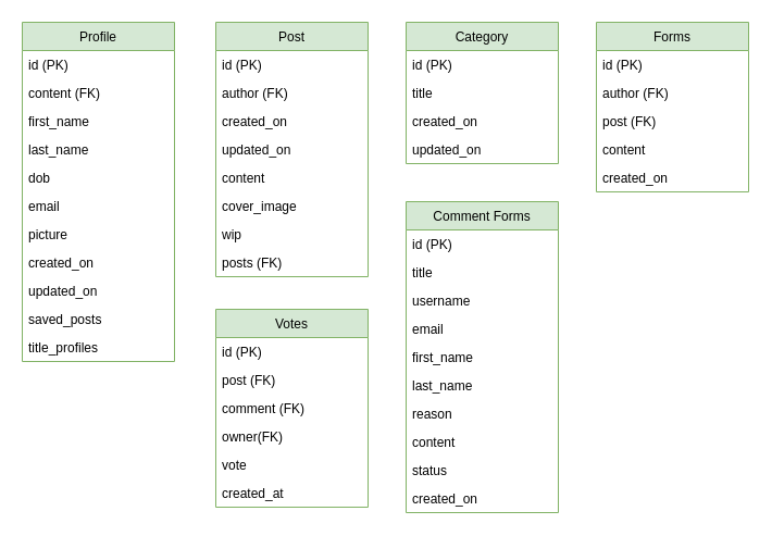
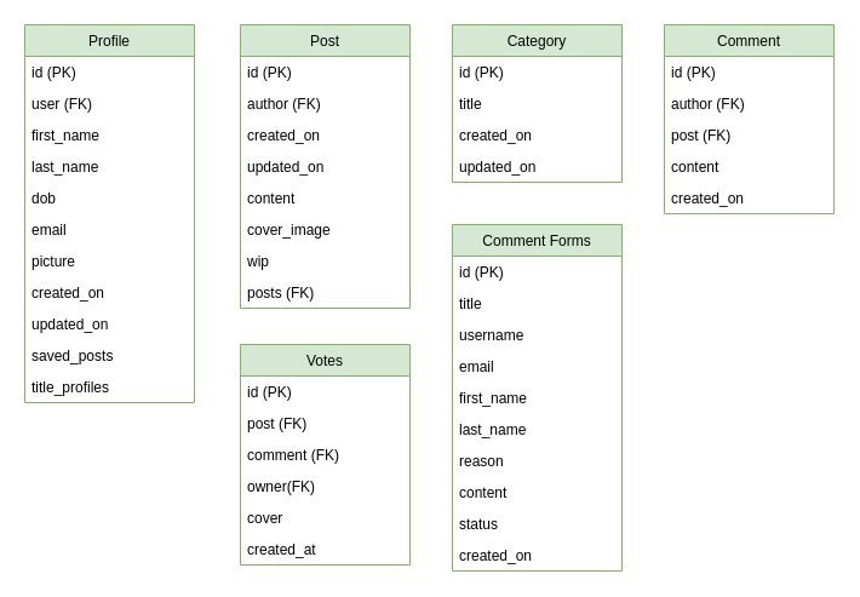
  <mxCell id="0" />
  <mxCell id="1" parent="0" />
  <mxCell id="2" value="Profile" style="swimlane;fontStyle=0;childLayout=stackLayout;horizontal=1;startSize=26;horizontalStack=0;resizeParent=1;resizeParentMax=0;resizeLast=0;collapsible=1;marginBottom=0;labelBackgroundColor=none;fillColor=#d5e8d4;strokeColor=#82b366;" parent="1" vertex="1"><mxGeometry x="20" y="20" width="140" height="312" as="geometry" /></mxCell>
  <mxCell id="3" value="id (PK)" style="text;strokeColor=none;fillColor=none;align=left;verticalAlign=top;spacingLeft=4;spacingRight=4;overflow=hidden;rotatable=0;points=[[0,0.5],[1,0.5]];portConstraint=eastwest;labelBackgroundColor=none;" parent="2" vertex="1"><mxGeometry y="26" width="140" height="26" as="geometry" /></mxCell>
- <mxCell id="4" value="content (FK)" style="text;strokeColor=none;fillColor=none;align=left;verticalAlign=top;spacingLeft=4;spacingRight=4;overflow=hidden;rotatable=0;points=[[0,0.5],[1,0.5]];portConstraint=eastwest;labelBackgroundColor=none;" parent="2" vertex="1"><mxGeometry y="52" width="140" height="26" as="geometry" /></mxCell>
+ <mxCell id="4" value="user (FK)" style="text;strokeColor=none;fillColor=none;align=left;verticalAlign=top;spacingLeft=4;spacingRight=4;overflow=hidden;rotatable=0;points=[[0,0.5],[1,0.5]];portConstraint=eastwest;labelBackgroundColor=none;" parent="2" vertex="1"><mxGeometry y="52" width="140" height="26" as="geometry" /></mxCell>
  <mxCell id="5" value="first_name" style="text;strokeColor=none;fillColor=none;align=left;verticalAlign=top;spacingLeft=4;spacingRight=4;overflow=hidden;rotatable=0;points=[[0,0.5],[1,0.5]];portConstraint=eastwest;labelBackgroundColor=none;" parent="2" vertex="1"><mxGeometry y="78" width="140" height="26" as="geometry" /></mxCell>
  <mxCell id="6" value="last_name" style="text;strokeColor=none;fillColor=none;align=left;verticalAlign=top;spacingLeft=4;spacingRight=4;overflow=hidden;rotatable=0;points=[[0,0.5],[1,0.5]];portConstraint=eastwest;labelBackgroundColor=none;" parent="2" vertex="1"><mxGeometry y="104" width="140" height="26" as="geometry" /></mxCell>
  <mxCell id="7" value="dob" style="text;strokeColor=none;fillColor=none;align=left;verticalAlign=top;spacingLeft=4;spacingRight=4;overflow=hidden;rotatable=0;points=[[0,0.5],[1,0.5]];portConstraint=eastwest;labelBackgroundColor=none;" parent="2" vertex="1"><mxGeometry y="130" width="140" height="26" as="geometry" /></mxCell>
  <mxCell id="8" value="email" style="text;strokeColor=none;fillColor=none;align=left;verticalAlign=top;spacingLeft=4;spacingRight=4;overflow=hidden;rotatable=0;points=[[0,0.5],[1,0.5]];portConstraint=eastwest;labelBackgroundColor=none;" parent="2" vertex="1"><mxGeometry y="156" width="140" height="26" as="geometry" /></mxCell>
  <mxCell id="9" value="picture" style="text;strokeColor=none;fillColor=none;align=left;verticalAlign=top;spacingLeft=4;spacingRight=4;overflow=hidden;rotatable=0;points=[[0,0.5],[1,0.5]];portConstraint=eastwest;labelBackgroundColor=none;" parent="2" vertex="1"><mxGeometry y="182" width="140" height="26" as="geometry" /></mxCell>
  <mxCell id="10" value="created_on" style="text;strokeColor=none;fillColor=none;align=left;verticalAlign=top;spacingLeft=4;spacingRight=4;overflow=hidden;rotatable=0;points=[[0,0.5],[1,0.5]];portConstraint=eastwest;labelBackgroundColor=none;" parent="2" vertex="1"><mxGeometry y="208" width="140" height="26" as="geometry" /></mxCell>
  <mxCell id="11" value="updated_on" style="text;strokeColor=none;fillColor=none;align=left;verticalAlign=top;spacingLeft=4;spacingRight=4;overflow=hidden;rotatable=0;points=[[0,0.5],[1,0.5]];portConstraint=eastwest;labelBackgroundColor=none;" parent="2" vertex="1"><mxGeometry y="234" width="140" height="26" as="geometry" /></mxCell>
  <mxCell id="12" value="saved_posts" style="text;strokeColor=none;fillColor=none;align=left;verticalAlign=top;spacingLeft=4;spacingRight=4;overflow=hidden;rotatable=0;points=[[0,0.5],[1,0.5]];portConstraint=eastwest;labelBackgroundColor=none;" parent="2" vertex="1"><mxGeometry y="260" width="140" height="26" as="geometry" /></mxCell>
  <mxCell id="13" value="title_profiles" style="text;strokeColor=none;fillColor=none;align=left;verticalAlign=top;spacingLeft=4;spacingRight=4;overflow=hidden;rotatable=0;points=[[0,0.5],[1,0.5]];portConstraint=eastwest;labelBackgroundColor=none;" parent="2" vertex="1"><mxGeometry y="286" width="140" height="26" as="geometry" /></mxCell>
  <mxCell id="14" value="Post" style="swimlane;fontStyle=0;childLayout=stackLayout;horizontal=1;startSize=26;horizontalStack=0;resizeParent=1;resizeParentMax=0;resizeLast=0;collapsible=1;marginBottom=0;labelBackgroundColor=none;fillColor=#d5e8d4;strokeColor=#82b366;" parent="1" vertex="1"><mxGeometry x="198" y="20" width="140" height="234" as="geometry" /></mxCell>
  <mxCell id="15" value="id (PK)" style="text;strokeColor=none;fillColor=none;align=left;verticalAlign=top;spacingLeft=4;spacingRight=4;overflow=hidden;rotatable=0;points=[[0,0.5],[1,0.5]];portConstraint=eastwest;labelBackgroundColor=none;" parent="14" vertex="1"><mxGeometry y="26" width="140" height="26" as="geometry" /></mxCell>
  <mxCell id="16" value="author (FK)" style="text;strokeColor=none;fillColor=none;align=left;verticalAlign=top;spacingLeft=4;spacingRight=4;overflow=hidden;rotatable=0;points=[[0,0.5],[1,0.5]];portConstraint=eastwest;labelBackgroundColor=none;" parent="14" vertex="1"><mxGeometry y="52" width="140" height="26" as="geometry" /></mxCell>
  <mxCell id="17" value="created_on" style="text;strokeColor=none;fillColor=none;align=left;verticalAlign=top;spacingLeft=4;spacingRight=4;overflow=hidden;rotatable=0;points=[[0,0.5],[1,0.5]];portConstraint=eastwest;labelBackgroundColor=none;" parent="14" vertex="1"><mxGeometry y="78" width="140" height="26" as="geometry" /></mxCell>
  <mxCell id="18" value="updated_on" style="text;strokeColor=none;fillColor=none;align=left;verticalAlign=top;spacingLeft=4;spacingRight=4;overflow=hidden;rotatable=0;points=[[0,0.5],[1,0.5]];portConstraint=eastwest;labelBackgroundColor=none;" parent="14" vertex="1"><mxGeometry y="104" width="140" height="26" as="geometry" /></mxCell>
  <mxCell id="19" value="content" style="text;strokeColor=none;fillColor=none;align=left;verticalAlign=top;spacingLeft=4;spacingRight=4;overflow=hidden;rotatable=0;points=[[0,0.5],[1,0.5]];portConstraint=eastwest;labelBackgroundColor=none;" parent="14" vertex="1"><mxGeometry y="130" width="140" height="26" as="geometry" /></mxCell>
  <mxCell id="20" value="cover_image" style="text;strokeColor=none;fillColor=none;align=left;verticalAlign=top;spacingLeft=4;spacingRight=4;overflow=hidden;rotatable=0;points=[[0,0.5],[1,0.5]];portConstraint=eastwest;labelBackgroundColor=none;" parent="14" vertex="1"><mxGeometry y="156" width="140" height="26" as="geometry" /></mxCell>
  <mxCell id="21" value="wip" style="text;strokeColor=none;fillColor=none;align=left;verticalAlign=top;spacingLeft=4;spacingRight=4;overflow=hidden;rotatable=0;points=[[0,0.5],[1,0.5]];portConstraint=eastwest;labelBackgroundColor=none;" parent="14" vertex="1"><mxGeometry y="182" width="140" height="26" as="geometry" /></mxCell>
  <mxCell id="22" value="posts (FK)" style="text;strokeColor=none;fillColor=none;align=left;verticalAlign=top;spacingLeft=4;spacingRight=4;overflow=hidden;rotatable=0;points=[[0,0.5],[1,0.5]];portConstraint=eastwest;labelBackgroundColor=none;" parent="14" vertex="1"><mxGeometry y="208" width="140" height="26" as="geometry" /></mxCell>
- <mxCell id="23" value="Forms" style="swimlane;fontStyle=0;childLayout=stackLayout;horizontal=1;startSize=26;horizontalStack=0;resizeParent=1;resizeParentMax=0;resizeLast=0;collapsible=1;marginBottom=0;labelBackgroundColor=none;fillColor=#d5e8d4;strokeColor=#82b366;" parent="1" vertex="1"><mxGeometry x="548" y="20" width="140" height="156" as="geometry" /></mxCell>
+ <mxCell id="23" value="Comment" style="swimlane;fontStyle=0;childLayout=stackLayout;horizontal=1;startSize=26;horizontalStack=0;resizeParent=1;resizeParentMax=0;resizeLast=0;collapsible=1;marginBottom=0;labelBackgroundColor=none;fillColor=#d5e8d4;strokeColor=#82b366;" parent="1" vertex="1"><mxGeometry x="548" y="20" width="140" height="156" as="geometry" /></mxCell>
  <mxCell id="24" value="id (PK)" style="text;strokeColor=none;fillColor=none;align=left;verticalAlign=top;spacingLeft=4;spacingRight=4;overflow=hidden;rotatable=0;points=[[0,0.5],[1,0.5]];portConstraint=eastwest;labelBackgroundColor=none;" parent="23" vertex="1"><mxGeometry y="26" width="140" height="26" as="geometry" /></mxCell>
  <mxCell id="25" value="author (FK)" style="text;strokeColor=none;fillColor=none;align=left;verticalAlign=top;spacingLeft=4;spacingRight=4;overflow=hidden;rotatable=0;points=[[0,0.5],[1,0.5]];portConstraint=eastwest;labelBackgroundColor=none;" parent="23" vertex="1"><mxGeometry y="52" width="140" height="26" as="geometry" /></mxCell>
  <mxCell id="26" value="post (FK)" style="text;strokeColor=none;fillColor=none;align=left;verticalAlign=top;spacingLeft=4;spacingRight=4;overflow=hidden;rotatable=0;points=[[0,0.5],[1,0.5]];portConstraint=eastwest;labelBackgroundColor=none;" parent="23" vertex="1"><mxGeometry y="78" width="140" height="26" as="geometry" /></mxCell>
  <mxCell id="27" value="content" style="text;strokeColor=none;fillColor=none;align=left;verticalAlign=top;spacingLeft=4;spacingRight=4;overflow=hidden;rotatable=0;points=[[0,0.5],[1,0.5]];portConstraint=eastwest;labelBackgroundColor=none;" parent="23" vertex="1"><mxGeometry y="104" width="140" height="26" as="geometry" /></mxCell>
  <mxCell id="28" value="created_on" style="text;strokeColor=none;fillColor=none;align=left;verticalAlign=top;spacingLeft=4;spacingRight=4;overflow=hidden;rotatable=0;points=[[0,0.5],[1,0.5]];portConstraint=eastwest;labelBackgroundColor=none;" parent="23" vertex="1"><mxGeometry y="130" width="140" height="26" as="geometry" /></mxCell>
  <mxCell id="29" value="Category" style="swimlane;fontStyle=0;childLayout=stackLayout;horizontal=1;startSize=26;horizontalStack=0;resizeParent=1;resizeParentMax=0;resizeLast=0;collapsible=1;marginBottom=0;labelBackgroundColor=none;fillColor=#d5e8d4;strokeColor=#82b366;" parent="1" vertex="1"><mxGeometry x="373" y="20" width="140" height="130" as="geometry" /></mxCell>
  <mxCell id="30" value="id (PK)" style="text;strokeColor=none;fillColor=none;align=left;verticalAlign=top;spacingLeft=4;spacingRight=4;overflow=hidden;rotatable=0;points=[[0,0.5],[1,0.5]];portConstraint=eastwest;labelBackgroundColor=none;" parent="29" vertex="1"><mxGeometry y="26" width="140" height="26" as="geometry" /></mxCell>
  <mxCell id="31" value="title" style="text;strokeColor=none;fillColor=none;align=left;verticalAlign=top;spacingLeft=4;spacingRight=4;overflow=hidden;rotatable=0;points=[[0,0.5],[1,0.5]];portConstraint=eastwest;labelBackgroundColor=none;" parent="29" vertex="1"><mxGeometry y="52" width="140" height="26" as="geometry" /></mxCell>
  <mxCell id="32" value="created_on" style="text;strokeColor=none;fillColor=none;align=left;verticalAlign=top;spacingLeft=4;spacingRight=4;overflow=hidden;rotatable=0;points=[[0,0.5],[1,0.5]];portConstraint=eastwest;labelBackgroundColor=none;" parent="29" vertex="1"><mxGeometry y="78" width="140" height="26" as="geometry" /></mxCell>
  <mxCell id="33" value="updated_on" style="text;strokeColor=none;fillColor=none;align=left;verticalAlign=top;spacingLeft=4;spacingRight=4;overflow=hidden;rotatable=0;points=[[0,0.5],[1,0.5]];portConstraint=eastwest;labelBackgroundColor=none;" parent="29" vertex="1"><mxGeometry y="104" width="140" height="26" as="geometry" /></mxCell>
  <mxCell id="34" value="Comment Forms" style="swimlane;fontStyle=0;childLayout=stackLayout;horizontal=1;startSize=26;horizontalStack=0;resizeParent=1;resizeParentMax=0;resizeLast=0;collapsible=1;marginBottom=0;labelBackgroundColor=none;fillColor=#d5e8d4;strokeColor=#82b366;" parent="1" vertex="1"><mxGeometry x="373" y="185" width="140" height="286" as="geometry" /></mxCell>
  <mxCell id="35" value="id (PK)" style="text;strokeColor=none;fillColor=none;align=left;verticalAlign=top;spacingLeft=4;spacingRight=4;overflow=hidden;rotatable=0;points=[[0,0.5],[1,0.5]];portConstraint=eastwest;labelBackgroundColor=none;" parent="34" vertex="1"><mxGeometry y="26" width="140" height="26" as="geometry" /></mxCell>
  <mxCell id="36" value="title" style="text;strokeColor=none;fillColor=none;align=left;verticalAlign=top;spacingLeft=4;spacingRight=4;overflow=hidden;rotatable=0;points=[[0,0.5],[1,0.5]];portConstraint=eastwest;labelBackgroundColor=none;" parent="34" vertex="1"><mxGeometry y="52" width="140" height="26" as="geometry" /></mxCell>
  <mxCell id="37" value="username" style="text;strokeColor=none;fillColor=none;align=left;verticalAlign=top;spacingLeft=4;spacingRight=4;overflow=hidden;rotatable=0;points=[[0,0.5],[1,0.5]];portConstraint=eastwest;labelBackgroundColor=none;" parent="34" vertex="1"><mxGeometry y="78" width="140" height="26" as="geometry" /></mxCell>
  <mxCell id="38" value="email" style="text;strokeColor=none;fillColor=none;align=left;verticalAlign=top;spacingLeft=4;spacingRight=4;overflow=hidden;rotatable=0;points=[[0,0.5],[1,0.5]];portConstraint=eastwest;labelBackgroundColor=none;" parent="34" vertex="1"><mxGeometry y="104" width="140" height="26" as="geometry" /></mxCell>
  <mxCell id="39" value="first_name" style="text;strokeColor=none;fillColor=none;align=left;verticalAlign=top;spacingLeft=4;spacingRight=4;overflow=hidden;rotatable=0;points=[[0,0.5],[1,0.5]];portConstraint=eastwest;labelBackgroundColor=none;" parent="34" vertex="1"><mxGeometry y="130" width="140" height="26" as="geometry" /></mxCell>
  <mxCell id="40" value="last_name" style="text;strokeColor=none;fillColor=none;align=left;verticalAlign=top;spacingLeft=4;spacingRight=4;overflow=hidden;rotatable=0;points=[[0,0.5],[1,0.5]];portConstraint=eastwest;labelBackgroundColor=none;" parent="34" vertex="1"><mxGeometry y="156" width="140" height="26" as="geometry" /></mxCell>
  <mxCell id="41" value="reason" style="text;strokeColor=none;fillColor=none;align=left;verticalAlign=top;spacingLeft=4;spacingRight=4;overflow=hidden;rotatable=0;points=[[0,0.5],[1,0.5]];portConstraint=eastwest;labelBackgroundColor=none;" parent="34" vertex="1"><mxGeometry y="182" width="140" height="26" as="geometry" /></mxCell>
  <mxCell id="42" value="content" style="text;strokeColor=none;fillColor=none;align=left;verticalAlign=top;spacingLeft=4;spacingRight=4;overflow=hidden;rotatable=0;points=[[0,0.5],[1,0.5]];portConstraint=eastwest;labelBackgroundColor=none;" parent="34" vertex="1"><mxGeometry y="208" width="140" height="26" as="geometry" /></mxCell>
  <mxCell id="43" value="status" style="text;strokeColor=none;fillColor=none;align=left;verticalAlign=top;spacingLeft=4;spacingRight=4;overflow=hidden;rotatable=0;points=[[0,0.5],[1,0.5]];portConstraint=eastwest;labelBackgroundColor=none;" vertex="1" parent="34"><mxGeometry y="234" width="140" height="26" as="geometry" /></mxCell>
  <mxCell id="44" value="created_on" style="text;strokeColor=none;fillColor=none;align=left;verticalAlign=top;spacingLeft=4;spacingRight=4;overflow=hidden;rotatable=0;points=[[0,0.5],[1,0.5]];portConstraint=eastwest;labelBackgroundColor=none;" parent="34" vertex="1"><mxGeometry y="260" width="140" height="26" as="geometry" /></mxCell>
  <mxCell id="45" value="Votes" style="swimlane;fontStyle=0;childLayout=stackLayout;horizontal=1;startSize=26;horizontalStack=0;resizeParent=1;resizeParentMax=0;resizeLast=0;collapsible=1;marginBottom=0;labelBackgroundColor=none;fillColor=#d5e8d4;strokeColor=#82b366;" parent="1" vertex="1"><mxGeometry x="198" y="284" width="140" height="182" as="geometry" /></mxCell>
  <mxCell id="46" value="id (PK)" style="text;strokeColor=none;fillColor=none;align=left;verticalAlign=top;spacingLeft=4;spacingRight=4;overflow=hidden;rotatable=0;points=[[0,0.5],[1,0.5]];portConstraint=eastwest;labelBackgroundColor=none;" parent="45" vertex="1"><mxGeometry y="26" width="140" height="26" as="geometry" /></mxCell>
  <mxCell id="47" value="post (FK)" style="text;strokeColor=none;fillColor=none;align=left;verticalAlign=top;spacingLeft=4;spacingRight=4;overflow=hidden;rotatable=0;points=[[0,0.5],[1,0.5]];portConstraint=eastwest;labelBackgroundColor=none;" parent="45" vertex="1"><mxGeometry y="52" width="140" height="26" as="geometry" /></mxCell>
  <mxCell id="48" value="comment (FK)" style="text;strokeColor=none;fillColor=none;align=left;verticalAlign=top;spacingLeft=4;spacingRight=4;overflow=hidden;rotatable=0;points=[[0,0.5],[1,0.5]];portConstraint=eastwest;labelBackgroundColor=none;" parent="45" vertex="1"><mxGeometry y="78" width="140" height="26" as="geometry" /></mxCell>
  <mxCell id="49" value="owner(FK)" style="text;strokeColor=none;fillColor=none;align=left;verticalAlign=top;spacingLeft=4;spacingRight=4;overflow=hidden;rotatable=0;points=[[0,0.5],[1,0.5]];portConstraint=eastwest;labelBackgroundColor=none;" parent="45" vertex="1"><mxGeometry y="104" width="140" height="26" as="geometry" /></mxCell>
- <mxCell id="50" value="vote" style="text;strokeColor=none;fillColor=none;align=left;verticalAlign=top;spacingLeft=4;spacingRight=4;overflow=hidden;rotatable=0;points=[[0,0.5],[1,0.5]];portConstraint=eastwest;labelBackgroundColor=none;" parent="45" vertex="1"><mxGeometry y="130" width="140" height="26" as="geometry" /></mxCell>
+ <mxCell id="50" value="cover" style="text;strokeColor=none;fillColor=none;align=left;verticalAlign=top;spacingLeft=4;spacingRight=4;overflow=hidden;rotatable=0;points=[[0,0.5],[1,0.5]];portConstraint=eastwest;labelBackgroundColor=none;" parent="45" vertex="1"><mxGeometry y="130" width="140" height="26" as="geometry" /></mxCell>
  <mxCell id="51" value="created_at" style="text;strokeColor=none;fillColor=none;align=left;verticalAlign=top;spacingLeft=4;spacingRight=4;overflow=hidden;rotatable=0;points=[[0,0.5],[1,0.5]];portConstraint=eastwest;labelBackgroundColor=none;" vertex="1" parent="45"><mxGeometry y="156" width="140" height="26" as="geometry" /></mxCell>
